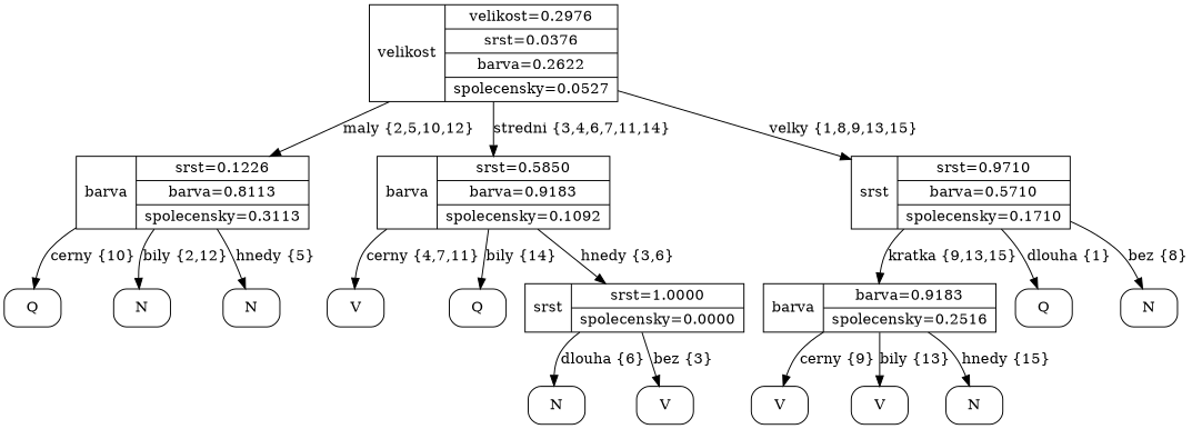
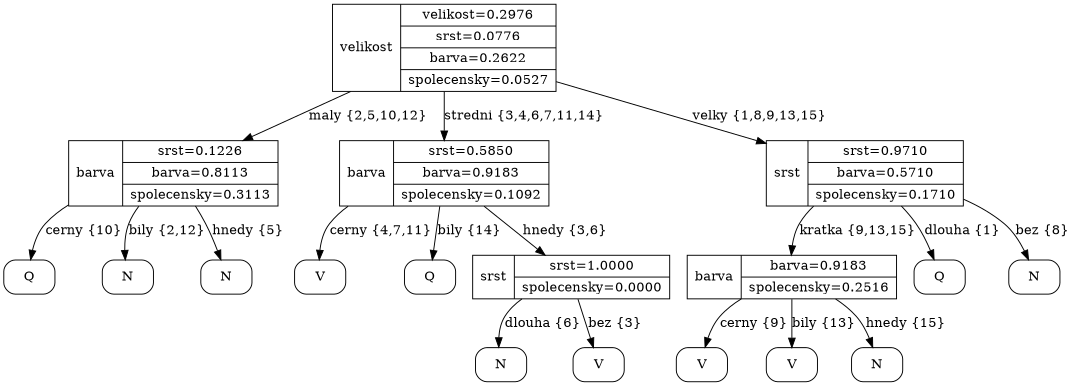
  digraph {
    node [shape=box style=rounded]
-   n1 [label="velikost|{velikost=0.2976|srst=0.0376|barva=0.2622|spolecensky=0.0527}" shape=record style=""]
+   n1 [label="velikost|{velikost=0.2976|srst=0.0776|barva=0.2622|spolecensky=0.0527}" shape=record style=""]
    n2 [label="barva|{srst=0.1226|barva=0.8113|spolecensky=0.3113}" shape=record style=""]
    n3 [label="barva|{srst=0.5850|barva=0.9183|spolecensky=0.1092}" shape=record style=""]
    n4 [label="srst|{srst=0.9710|barva=0.5710|spolecensky=0.1710}" shape=record style=""]
    n5 [label=Q]
    n6 [label=N]
    n7 [label=N]
    n8 [label=V]
    n9 [label=Q]
    n10 [label="srst|{srst=1.0000|spolecensky=0.0000}" shape=record style=""]
    n11 [label=N]
    n12 [label=V]
    n13 [label="barva|{barva=0.9183|spolecensky=0.2516}" shape=record style=""]
    n14 [label=Q]
    n15 [label=N]
    n16 [label=V]
    n17 [label=V]
    n18 [label=N]
    n1 -> n2 [label="maly {2,5,10,12}"]
    n1 -> n3 [label="stredni {3,4,6,7,11,14}"]
    n1 -> n4 [label="velky {1,8,9,13,15}"]
    n2 -> n5 [label="cerny {10}"]
    n2 -> n6 [label="bily {2,12}"]
    n2 -> n7 [label="hnedy {5}"]
    n3 -> n8 [label="cerny {4,7,11}"]
    n3 -> n9 [label="bily {14}"]
    n3 -> n10 [label="hnedy {3,6}"]
    n4 -> n13 [label="kratka {9,13,15}"]
    n4 -> n14 [label="dlouha {1}"]
    n4 -> n15 [label="bez {8}"]
    n10 -> n11 [label="dlouha {6}"]
    n10 -> n12 [label="bez {3}"]
    n13 -> n16 [label="cerny {9}"]
    n13 -> n17 [label="bily {13}"]
    n13 -> n18 [label="hnedy {15}"]
  }
